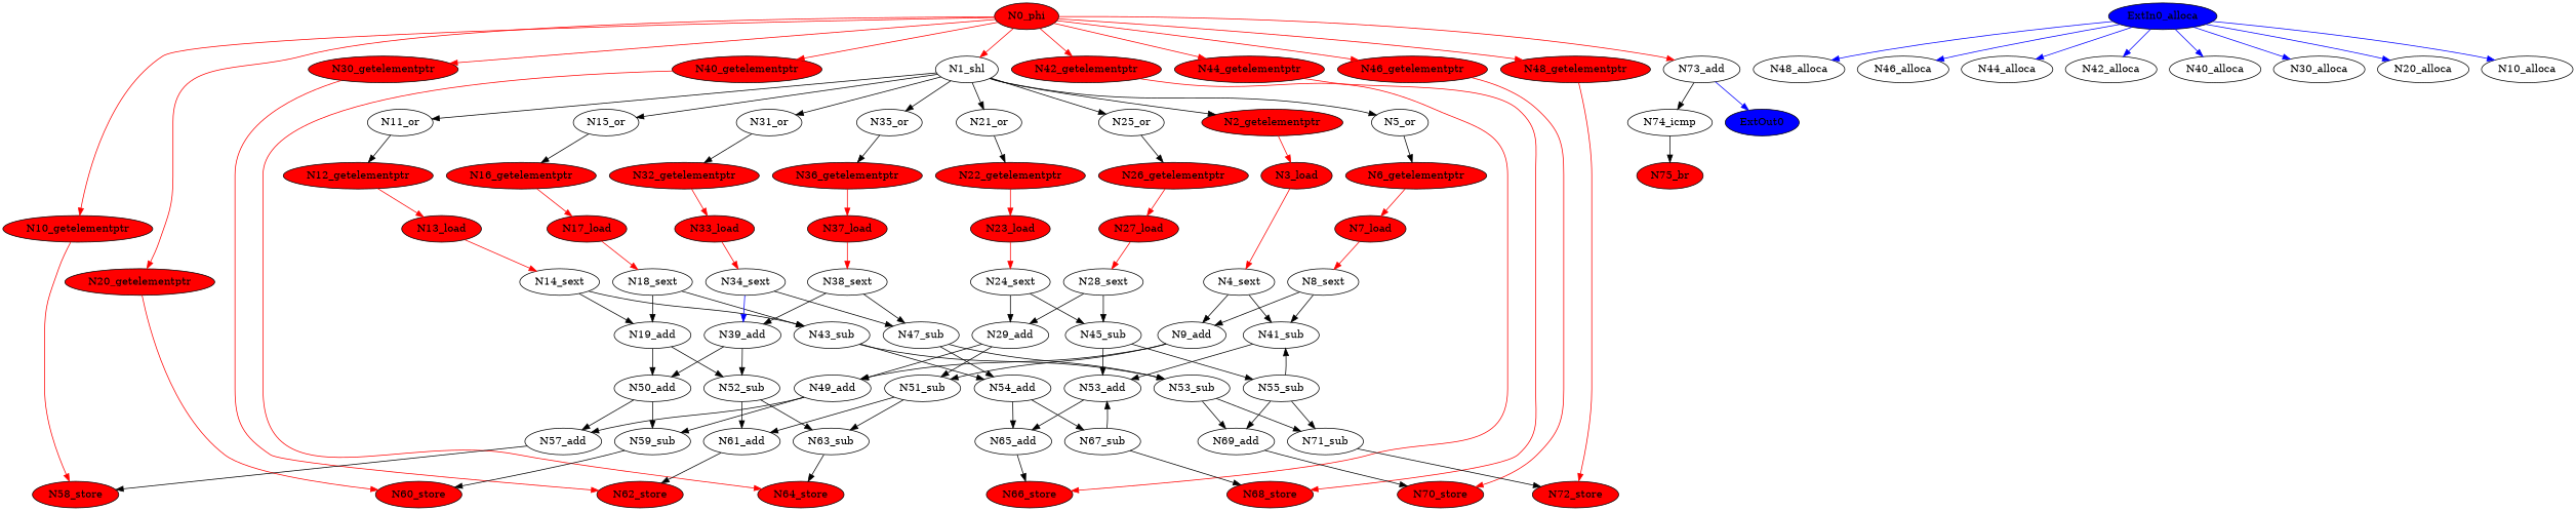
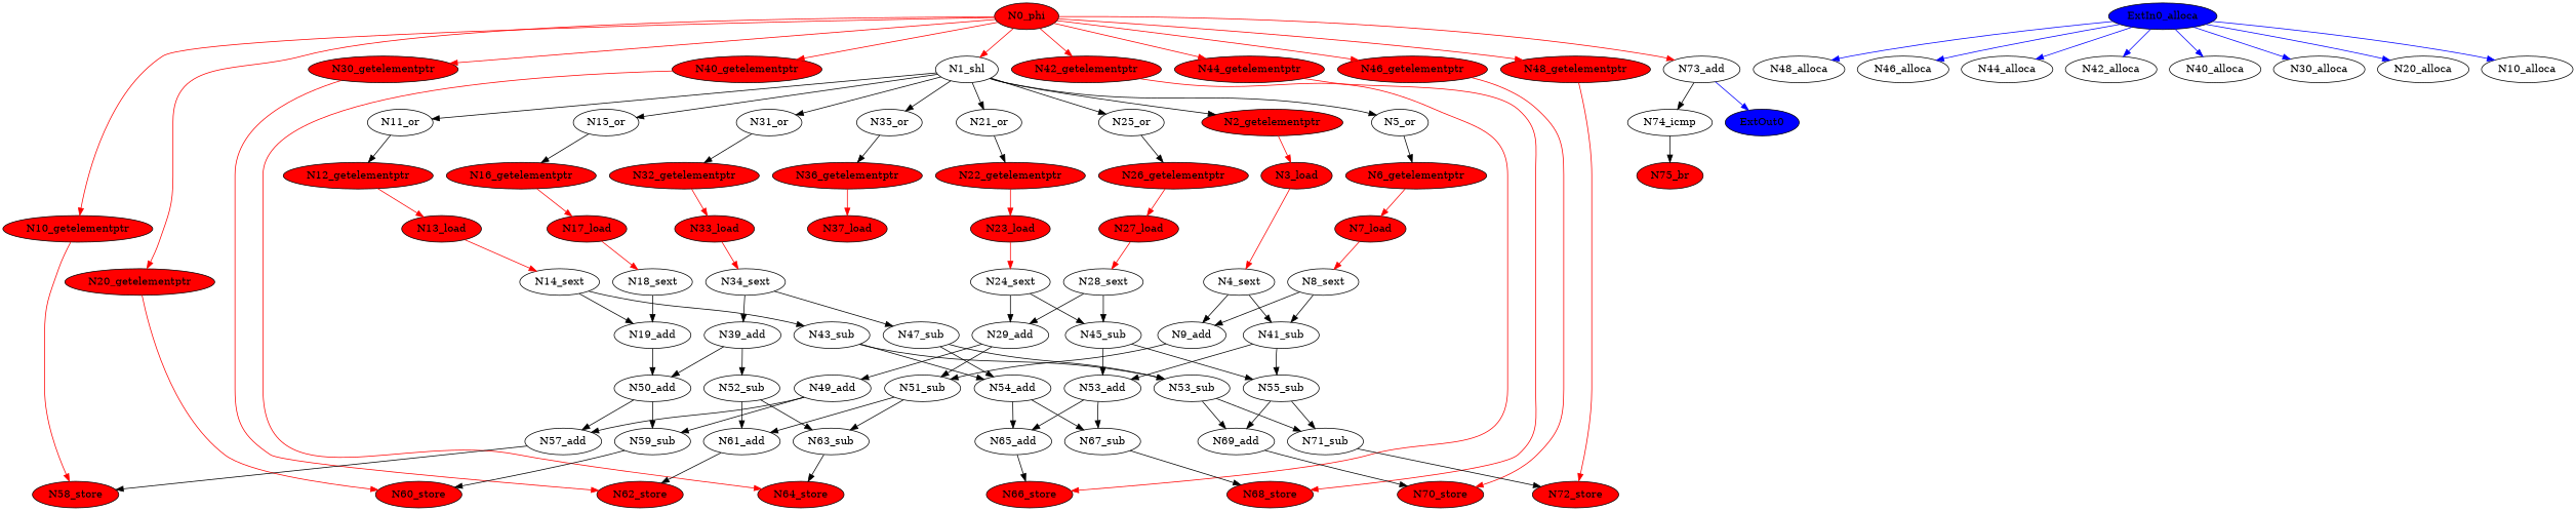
  digraph {
    frequency=5.500000
    node [forbidden=0 weight=1]
    N0_phi [fillcolor=red forbidden=1 style=filled]
    N1_shl
    N10_getelementptr [fillcolor=red forbidden=1 style=filled]
    N20_getelementptr [fillcolor=red forbidden=1 style=filled]
    N30_getelementptr [fillcolor=red forbidden=1 style=filled]
    N40_getelementptr [fillcolor=red forbidden=1 style=filled]
    N42_getelementptr [fillcolor=red forbidden=1 style=filled]
    N44_getelementptr [fillcolor=red forbidden=1 style=filled]
    N46_getelementptr [fillcolor=red forbidden=1 style=filled]
    N48_getelementptr [fillcolor=red forbidden=1 style=filled]
    N73_add
    N2_getelementptr [fillcolor=red forbidden=1 style=filled]
    N5_or
    N11_or
    N15_or
    N21_or
    N25_or
    N31_or
    N35_or
    N58_store [fillcolor=red forbidden=1 style=filled]
    N60_store [fillcolor=red forbidden=1 style=filled]
    N62_store [fillcolor=red forbidden=1 style=filled]
    N64_store [fillcolor=red forbidden=1 style=filled]
    N66_store [fillcolor=red forbidden=1 style=filled]
    N68_store [fillcolor=red forbidden=1 style=filled]
    N70_store [fillcolor=red forbidden=1 style=filled]
    N72_store [fillcolor=red forbidden=1 style=filled]
    N74_icmp
    ExtOut0 [fillcolor=blue style=filled forbidden="" weight=""]
    N3_load [fillcolor=red forbidden=1 style=filled]
    N6_getelementptr [fillcolor=red forbidden=1 style=filled]
    N12_getelementptr [fillcolor=red forbidden=1 style=filled]
    N16_getelementptr [fillcolor=red forbidden=1 style=filled]
    N22_getelementptr [fillcolor=red forbidden=1 style=filled]
    N26_getelementptr [fillcolor=red forbidden=1 style=filled]
    N32_getelementptr [fillcolor=red forbidden=1 style=filled]
    N36_getelementptr [fillcolor=red forbidden=1 style=filled]
    N4_sext
    N9_add
    N41_sub
    N49_add
    N51_sub
    N53_add
    N55_sub
    N7_load [fillcolor=red forbidden=1 style=filled]
    N8_sext
    N57_add
    N59_sub
    N61_add
    N63_sub
    N13_load [fillcolor=red forbidden=1 style=filled]
    N14_sext
    N19_add
    N43_sub
    N50_add
    N52_sub
    N54_add
    n58 [label=N53_sub]
    N17_load [fillcolor=red forbidden=1 style=filled]
    N18_sext
    N23_load [fillcolor=red forbidden=1 style=filled]
    N24_sext
    N29_add
    N45_sub
    N27_load [fillcolor=red forbidden=1 style=filled]
    N28_sext
    N33_load [fillcolor=red forbidden=1 style=filled]
    N34_sext
    N39_add
    N47_sub
    N37_load [fillcolor=red forbidden=1 style=filled]
-   N38_sext
    N65_add
    N67_sub
    N69_add
    N71_sub
    N75_br [fillcolor=red forbidden=1 style=filled]
    ExtIn0_alloca [fillcolor=blue style=filled forbidden="" weight=""]
    N48_alloca [forbidden="" weight=""]
    N46_alloca [forbidden="" weight=""]
    N44_alloca [forbidden="" weight=""]
    N42_alloca [forbidden="" weight=""]
    N40_alloca [forbidden="" weight=""]
    N30_alloca [forbidden="" weight=""]
    N20_alloca [forbidden="" weight=""]
    N10_alloca [forbidden="" weight=""]
    N0_phi -> N1_shl [color=red]
    N0_phi -> N10_getelementptr [color=red]
    N0_phi -> N20_getelementptr [color=red]
    N0_phi -> N30_getelementptr [color=red]
    N0_phi -> N40_getelementptr [color=red]
    N0_phi -> N42_getelementptr [color=red]
    N0_phi -> N44_getelementptr [color=red]
    N0_phi -> N46_getelementptr [color=red]
    N0_phi -> N48_getelementptr [color=red]
    N0_phi -> N73_add [color=red]
    N1_shl -> N2_getelementptr
    N1_shl -> N5_or
    N1_shl -> N11_or
    N1_shl -> N15_or
    N1_shl -> N21_or
    N1_shl -> N25_or
    N1_shl -> N31_or
    N1_shl -> N35_or
    N10_getelementptr -> N58_store [color=red]
    N20_getelementptr -> N60_store [color=red]
    N30_getelementptr -> N62_store [color=red]
    N40_getelementptr -> N64_store [color=red]
    N42_getelementptr -> N66_store [color=red]
    N44_getelementptr -> N68_store [color=red]
    N46_getelementptr -> N70_store [color=red]
    N48_getelementptr -> N72_store [color=red]
    N73_add -> N74_icmp
    N73_add -> ExtOut0 [color=blue]
    N2_getelementptr -> N3_load [color=red]
    N5_or -> N6_getelementptr
    N11_or -> N12_getelementptr
    N15_or -> N16_getelementptr
    N21_or -> N22_getelementptr
    N25_or -> N26_getelementptr
    N31_or -> N32_getelementptr
    N35_or -> N36_getelementptr
    N74_icmp -> N75_br
    N3_load -> N4_sext [color=red]
    N6_getelementptr -> N7_load [color=red]
    N12_getelementptr -> N13_load [color=red]
    N16_getelementptr -> N17_load [color=red]
    N22_getelementptr -> N23_load [color=red]
    N26_getelementptr -> N27_load [color=red]
    N32_getelementptr -> N33_load [color=red]
    N36_getelementptr -> N37_load [color=red]
    N4_sext -> N9_add
    N4_sext -> N41_sub
-   N9_add -> N49_add
    N9_add -> N51_sub
    N41_sub -> N53_add
-   N55_sub -> N41_sub
+   N41_sub -> N55_sub
    N49_add -> N57_add
    N49_add -> N59_sub
    N51_sub -> N61_add
    N51_sub -> N63_sub
    N53_add -> N65_add
-   N67_sub -> N53_add
+   N53_add -> N67_sub
    N55_sub -> N69_add
    N55_sub -> N71_sub
    N7_load -> N8_sext [color=red]
    N8_sext -> N9_add
    N8_sext -> N41_sub
    N57_add -> N58_store
    N59_sub -> N60_store
    N61_add -> N62_store
    N63_sub -> N64_store
    N13_load -> N14_sext [color=red]
    N14_sext -> N19_add
    N14_sext -> N43_sub
    N19_add -> N50_add
-   N19_add -> N52_sub
    N43_sub -> N54_add
    N43_sub -> n58
    N50_add -> N57_add
    N50_add -> N59_sub
    N52_sub -> N61_add
    N52_sub -> N63_sub
    N54_add -> N65_add
    N54_add -> N67_sub
    n58 -> N69_add
    n58 -> N71_sub
    N17_load -> N18_sext [color=red]
    N18_sext -> N19_add
-   N18_sext -> N43_sub
    N23_load -> N24_sext [color=red]
    N24_sext -> N29_add
    N24_sext -> N45_sub
    N29_add -> N49_add
    N29_add -> N51_sub
    N45_sub -> N53_add
    N45_sub -> N55_sub
    N27_load -> N28_sext [color=red]
    N28_sext -> N29_add
    N28_sext -> N45_sub
    N33_load -> N34_sext [color=red]
-   N34_sext -> N39_add [color=blue]
+   N34_sext -> N39_add
    N34_sext -> N47_sub
    N39_add -> N50_add
    N39_add -> N52_sub
    N47_sub -> N54_add
    N47_sub -> n58
-   N37_load -> N38_sext [color=red]
-   N38_sext -> N39_add
-   N38_sext -> N47_sub
    N65_add -> N66_store
    N67_sub -> N68_store
    N69_add -> N70_store
    N71_sub -> N72_store
    ExtIn0_alloca -> N48_alloca [color=blue]
    ExtIn0_alloca -> N46_alloca [color=blue]
    ExtIn0_alloca -> N44_alloca [color=blue]
    ExtIn0_alloca -> N42_alloca [color=blue]
    ExtIn0_alloca -> N40_alloca [color=blue]
    ExtIn0_alloca -> N30_alloca [color=blue]
    ExtIn0_alloca -> N20_alloca [color=blue]
    ExtIn0_alloca -> N10_alloca [color=blue]
  }
